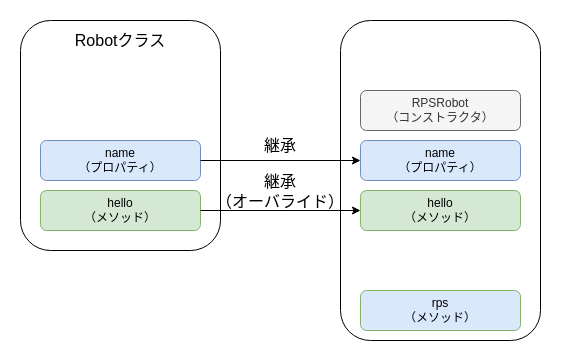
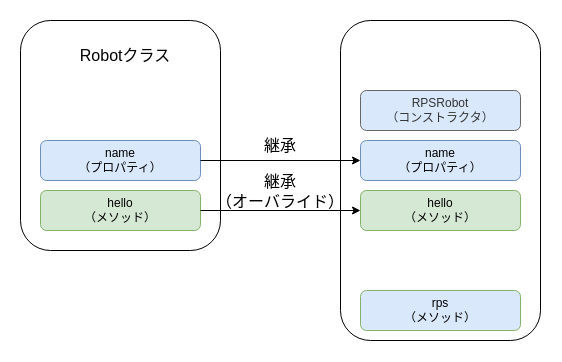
  <mxCell id="0" />
  <mxCell id="1" parent="0" />
  <mxCell id="2" value="" style="rounded=1;whiteSpace=wrap;html=1;" parent="1" vertex="1"><mxGeometry x="20" y="20" width="200" height="230" as="geometry" /></mxCell>
  <mxCell id="3" value="name&lt;br&gt;（プロパティ）" style="rounded=1;whiteSpace=wrap;html=1;fillColor=#dae8fc;strokeColor=#6c8ebf;" parent="1" vertex="1"><mxGeometry x="40" y="140" width="160" height="40" as="geometry" /></mxCell>
  <mxCell id="4" value="hello&lt;br&gt;（メソッド）" style="rounded=1;whiteSpace=wrap;html=1;fillColor=#d5e8d4;strokeColor=#82b366;" parent="1" vertex="1"><mxGeometry x="40" y="190" width="160" height="40" as="geometry" /></mxCell>
- <mxCell id="5" value="Robotクラス" style="text;html=1;strokeColor=none;fillColor=none;align=center;verticalAlign=middle;whiteSpace=wrap;rounded=0;fontSize=16;" parent="1" vertex="1"><mxGeometry x="55" y="25" width="130" height="30" as="geometry" /></mxCell>
+ <mxCell id="5" value="Robotクラス" style="text;html=1;strokeColor=none;fillColor=none;align=center;verticalAlign=middle;whiteSpace=wrap;rounded=0;fontSize=16;" parent="1" vertex="1"><mxGeometry x="60" y="40" width="130" height="30" as="geometry" /></mxCell>
  <mxCell id="6" value="" style="rounded=1;whiteSpace=wrap;html=1;" parent="1" vertex="1"><mxGeometry x="340" y="20" width="200" height="320" as="geometry" /></mxCell>
  <mxCell id="7" value="name&lt;br&gt;（プロパティ）" style="rounded=1;whiteSpace=wrap;html=1;fillColor=#dae8fc;strokeColor=#6c8ebf;" parent="1" vertex="1"><mxGeometry x="360" y="140" width="160" height="40" as="geometry" /></mxCell>
- <mxCell id="8" value="RPSRobot&lt;br&gt;（コンストラクタ）" style="rounded=1;whiteSpace=wrap;html=1;fillColor=#f5f5f5;fontColor=#333333;strokeColor=#666666;" parent="1" vertex="1"><mxGeometry x="360" y="90" width="160" height="40" as="geometry" /></mxCell>
+ <mxCell id="8" value="RPSRobot&lt;br&gt;（コンストラクタ）" style="rounded=1;whiteSpace=wrap;html=1;fillColor=#dae8fc;fontColor=#333333;strokeColor=#666666;" parent="1" vertex="1"><mxGeometry x="360" y="90" width="160" height="40" as="geometry" /></mxCell>
  <mxCell id="9" value="hello&lt;br&gt;（メソッド）" style="rounded=1;whiteSpace=wrap;html=1;fillColor=#d5e8d4;strokeColor=#82b366;" parent="1" vertex="1"><mxGeometry x="360" y="190" width="160" height="40" as="geometry" /></mxCell>
  <mxCell id="10" value="rps&lt;br&gt;（メソッド）" style="rounded=1;whiteSpace=wrap;html=1;fillColor=#dae8fc;strokeColor=#82b366;" parent="1" vertex="1"><mxGeometry x="360" y="290" width="160" height="40" as="geometry" /></mxCell>
  <mxCell id="11" value="" style="endArrow=classic;html=1;rounded=0;fontSize=16;exitX=1;exitY=0.5;exitDx=0;exitDy=0;entryX=0;entryY=0.5;entryDx=0;entryDy=0;" parent="1" source="3" target="7" edge="1"><mxGeometry width="50" height="50" relative="1" as="geometry"><mxPoint x="210" y="120" as="sourcePoint" /><mxPoint x="370" y="120" as="targetPoint" /></mxGeometry></mxCell>
  <mxCell id="12" value="" style="endArrow=classic;html=1;rounded=0;fontSize=16;exitX=1;exitY=0.5;exitDx=0;exitDy=0;entryX=0;entryY=0.5;entryDx=0;entryDy=0;" parent="1" source="4" target="9" edge="1"><mxGeometry width="50" height="50" relative="1" as="geometry"><mxPoint x="210" y="170" as="sourcePoint" /><mxPoint x="370" y="170" as="targetPoint" /></mxGeometry></mxCell>
  <mxCell id="13" value="継承" style="text;html=1;strokeColor=none;fillColor=none;align=center;verticalAlign=middle;whiteSpace=wrap;rounded=0;fontSize=16;" parent="1" vertex="1"><mxGeometry x="185" y="130" width="190" height="30" as="geometry" /></mxCell>
  <mxCell id="14" value="継承&lt;br&gt;（オーバライド）" style="text;html=1;strokeColor=none;fillColor=none;align=center;verticalAlign=middle;whiteSpace=wrap;rounded=0;fontSize=16;" vertex="1" parent="1"><mxGeometry x="185" y="176" width="190" height="30" as="geometry" /></mxCell>
